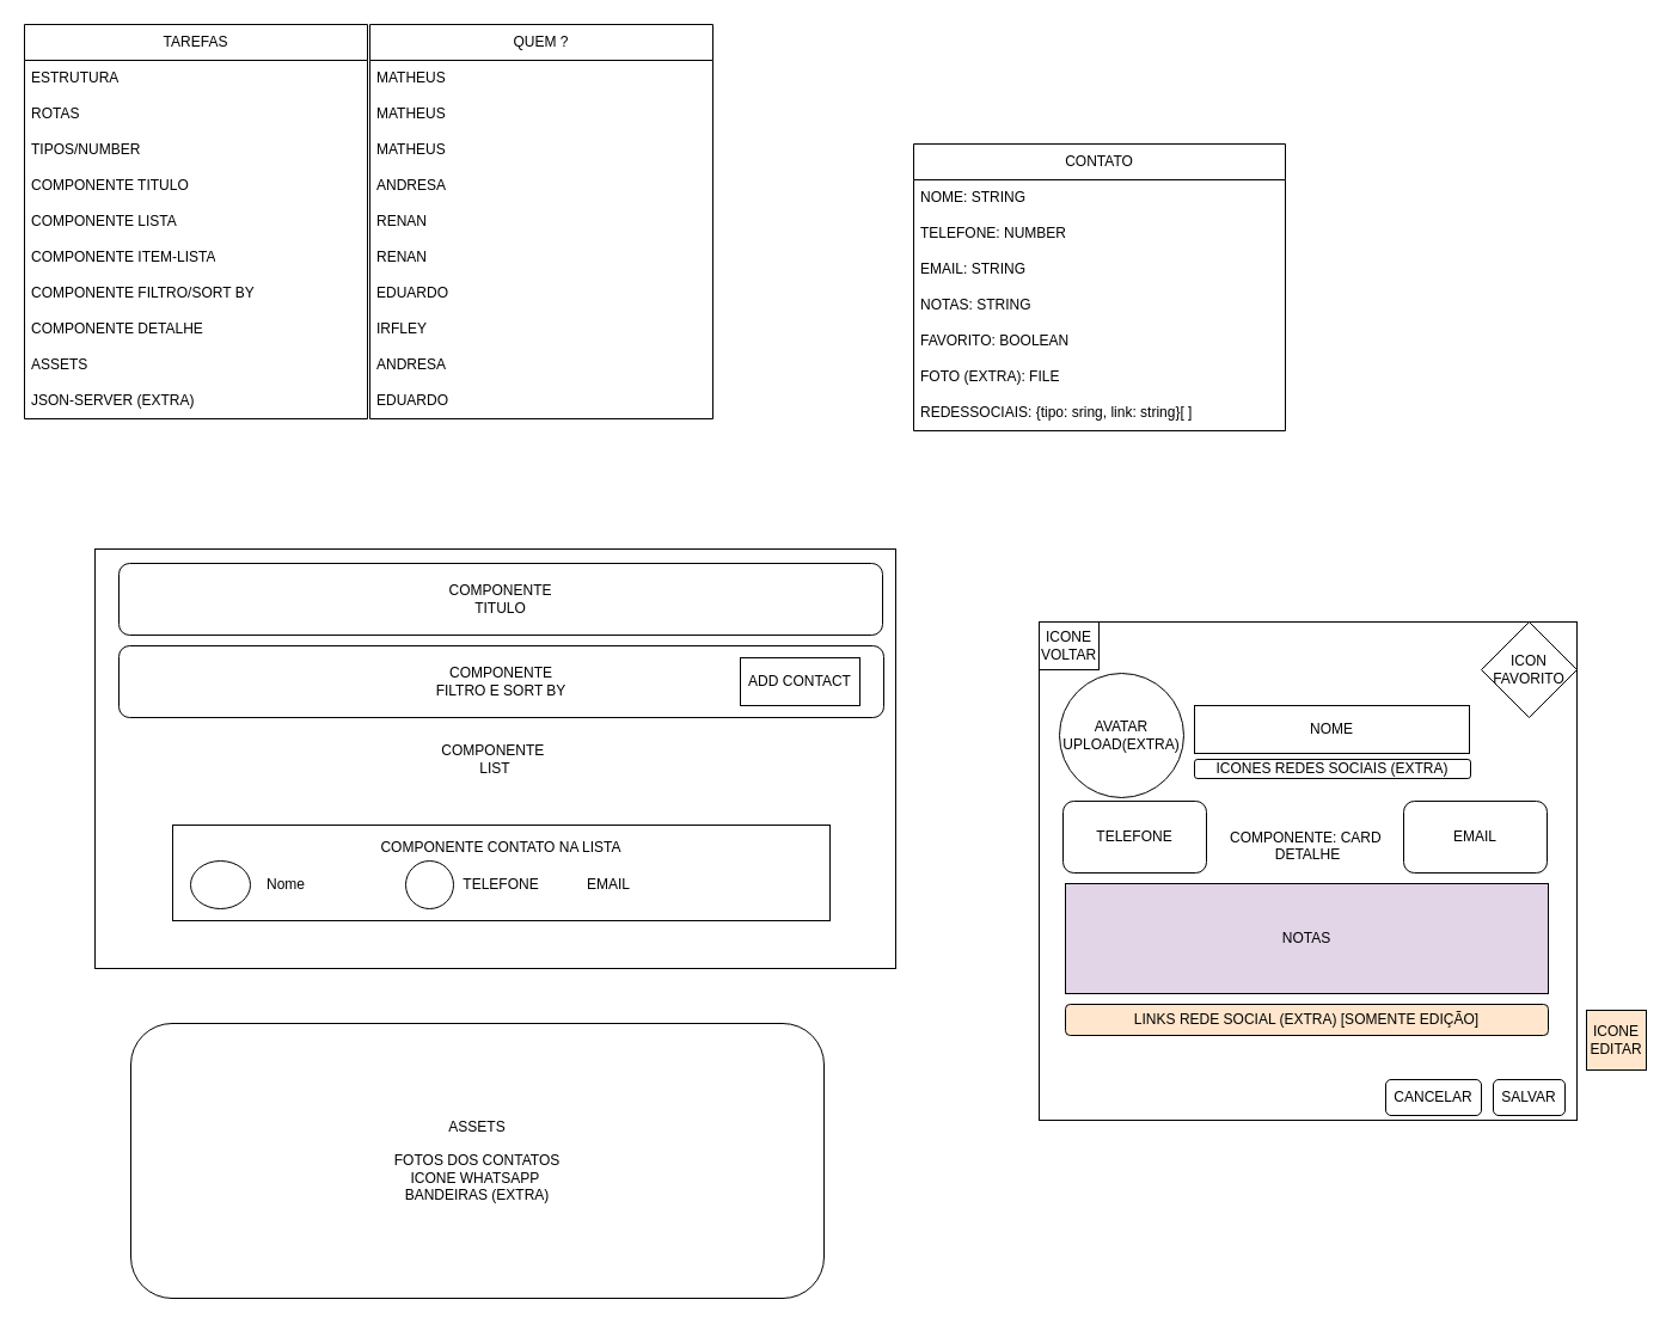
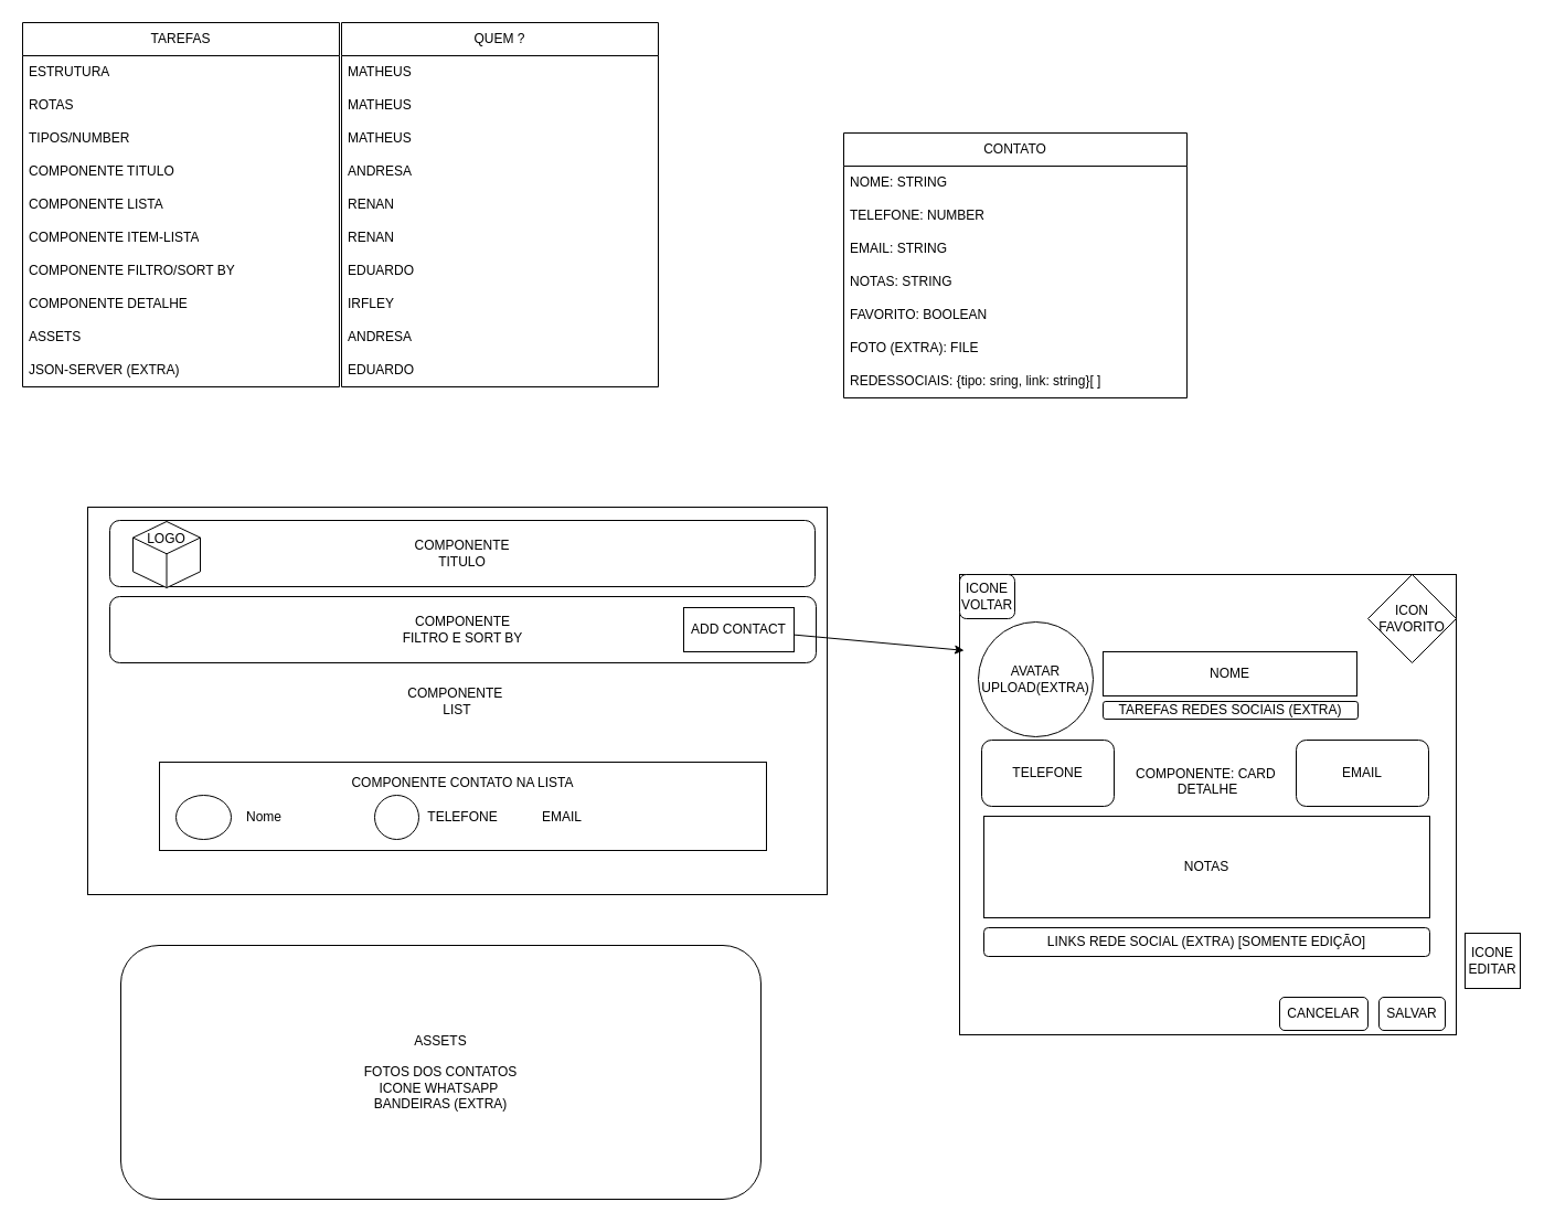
  <mxCell id="0" />
  <mxCell id="1" parent="0" />
  <mxCell id="2" value="COMPONENTE: CARD&amp;nbsp;&lt;div&gt;DETALHE&lt;/div&gt;&lt;div&gt;&lt;br&gt;&lt;/div&gt;&lt;div&gt;&lt;br&gt;&lt;/div&gt;&lt;div&gt;&lt;br&gt;&lt;/div&gt;" style="rounded=0;whiteSpace=wrap;html=1;" vertex="1" parent="1"><mxGeometry x="869" y="520" width="450" height="417" as="geometry" /></mxCell>
  <mxCell id="3" value="COMPONENTE&amp;nbsp;&lt;div&gt;LIST&lt;/div&gt;" style="rounded=0;whiteSpace=wrap;html=1;" vertex="1" parent="1"><mxGeometry x="79" y="459" width="670" height="351" as="geometry" /></mxCell>
  <mxCell id="4" value="NOME" style="rounded=0;whiteSpace=wrap;html=1;" vertex="1" parent="1"><mxGeometry x="999" y="590" width="230" height="40" as="geometry" /></mxCell>
  <mxCell id="5" value="COMPONENTE&lt;div&gt;FILTRO E SORT BY&lt;/div&gt;" style="rounded=1;whiteSpace=wrap;html=1;" vertex="1" parent="1"><mxGeometry x="99" y="540" width="640" height="60" as="geometry" /></mxCell>
  <mxCell id="6" value="AVATAR&lt;div&gt;UPLOAD(EXTRA)&lt;/div&gt;" style="ellipse;whiteSpace=wrap;html=1;aspect=fixed;" vertex="1" parent="1"><mxGeometry x="886" y="563" width="104" height="104" as="geometry" /></mxCell>
  <mxCell id="7" value="TELEFONE" style="rounded=1;whiteSpace=wrap;html=1;" vertex="1" parent="1"><mxGeometry x="889" y="670" width="120" height="60" as="geometry" /></mxCell>
  <mxCell id="8" value="EMAIL" style="rounded=1;whiteSpace=wrap;html=1;" vertex="1" parent="1"><mxGeometry x="1174" y="670" width="120" height="60" as="geometry" /></mxCell>
  <mxCell id="9" value="ADD CONTACT" style="rounded=0;whiteSpace=wrap;html=1;" vertex="1" parent="1"><mxGeometry x="619" y="550" width="100" height="40" as="geometry" /></mxCell>
  <mxCell id="10" value="ASSETS&lt;div&gt;&lt;br&gt;&lt;/div&gt;&lt;div&gt;FOTOS DOS CONTATOS&lt;/div&gt;&lt;div&gt;ICONE WHATSAPP&amp;nbsp;&lt;/div&gt;&lt;div&gt;BANDEIRAS (EXTRA)&lt;/div&gt;" style="rounded=1;whiteSpace=wrap;html=1;" vertex="1" parent="1"><mxGeometry x="109" y="856" width="580" height="230" as="geometry" /></mxCell>
  <mxCell id="11" value="COMPONENTE CONTATO NA LISTA&lt;div&gt;&lt;font color=&quot;#000000&quot;&gt;&lt;br&gt;&lt;/font&gt;&lt;div&gt;&lt;br&gt;&lt;/div&gt;&lt;div&gt;&lt;br&gt;&lt;/div&gt;&lt;/div&gt;" style="rounded=0;whiteSpace=wrap;html=1;" vertex="1" parent="1"><mxGeometry x="144" y="690" width="550" height="80" as="geometry" /></mxCell>
  <mxCell id="12" value="" style="ellipse;whiteSpace=wrap;html=1;" vertex="1" parent="1"><mxGeometry x="159" y="720" width="50" height="40" as="geometry" /></mxCell>
  <mxCell id="13" value="Nome" style="text;html=1;align=center;verticalAlign=middle;whiteSpace=wrap;rounded=0;" vertex="1" parent="1"><mxGeometry x="209" y="725" width="60" height="30" as="geometry" /></mxCell>
  <mxCell id="14" value="" style="ellipse;whiteSpace=wrap;html=1;" vertex="1" parent="1"><mxGeometry x="339" y="720" width="40" height="40" as="geometry" /></mxCell>
  <mxCell id="15" value="TELEFONE" style="text;html=1;align=center;verticalAlign=middle;whiteSpace=wrap;rounded=0;" vertex="1" parent="1"><mxGeometry x="389" y="725" width="60" height="30" as="geometry" /></mxCell>
  <mxCell id="16" value="EMAIL" style="text;html=1;align=center;verticalAlign=middle;whiteSpace=wrap;rounded=0;" vertex="1" parent="1"><mxGeometry x="479" y="725" width="60" height="30" as="geometry" /></mxCell>
- <mxCell id="17" value="ICONE EDITAR" style="rounded=0;whiteSpace=wrap;html=1;fillColor=#ffe6cc;" vertex="1" parent="1"><mxGeometry x="1327" y="845" width="50" height="50" as="geometry" /></mxCell>
+ <mxCell id="17" value="ICONE EDITAR" style="rounded=0;whiteSpace=wrap;html=1;" vertex="1" parent="1"><mxGeometry x="1327" y="845" width="50" height="50" as="geometry" /></mxCell>
  <mxCell id="18" value="SALVAR" style="rounded=1;whiteSpace=wrap;html=1;" vertex="1" parent="1"><mxGeometry x="1249" y="903" width="60" height="30" as="geometry" /></mxCell>
  <mxCell id="19" value="CANCELAR" style="rounded=1;whiteSpace=wrap;html=1;" vertex="1" parent="1"><mxGeometry x="1159" y="903" width="80" height="30" as="geometry" /></mxCell>
- <mxCell id="20" value="ICONE VOLTAR" style="rounded=0;whiteSpace=wrap;html=1;" vertex="1" parent="1"><mxGeometry x="869" y="520" width="50" height="40" as="geometry" /></mxCell>
- <mxCell id="21" value="NOTAS" style="rounded=0;whiteSpace=wrap;html=1;fillColor=#e1d5e7;" vertex="1" parent="1"><mxGeometry x="891" y="739" width="404" height="92" as="geometry" /></mxCell>
+ <mxCell id="20" value="ICONE VOLTAR" style="whiteSpace=wrap;html=1;rounded=1;" vertex="1" parent="1"><mxGeometry x="869" y="520" width="50" height="40" as="geometry" /></mxCell>
+ <mxCell id="21" value="NOTAS" style="rounded=0;whiteSpace=wrap;html=1;" vertex="1" parent="1"><mxGeometry x="891" y="739" width="404" height="92" as="geometry" /></mxCell>
  <mxCell id="22" value="ICON FAVORITO" style="rhombus;whiteSpace=wrap;html=1;" vertex="1" parent="1"><mxGeometry x="1239" y="520" width="80" height="80" as="geometry" /></mxCell>
- <mxCell id="23" value="ICONES REDES SOCIAIS (EXTRA)" style="rounded=1;whiteSpace=wrap;html=1;" vertex="1" parent="1"><mxGeometry x="999" y="635" width="231" height="16" as="geometry" /></mxCell>
- <mxCell id="24" value="LINKS REDE SOCIAL (EXTRA) [SOMENTE EDIÇÃO]" style="rounded=1;whiteSpace=wrap;html=1;fillColor=#ffe6cc;" vertex="1" parent="1"><mxGeometry x="891" y="840" width="404" height="26" as="geometry" /></mxCell>
+ <mxCell id="23" value="TAREFAS REDES SOCIAIS (EXTRA)" style="rounded=1;whiteSpace=wrap;html=1;" vertex="1" parent="1"><mxGeometry x="999" y="635" width="231" height="16" as="geometry" /></mxCell>
+ <mxCell id="24" value="LINKS REDE SOCIAL (EXTRA) [SOMENTE EDIÇÃO]" style="rounded=1;whiteSpace=wrap;html=1;" vertex="1" parent="1"><mxGeometry x="891" y="840" width="404" height="26" as="geometry" /></mxCell>
  <mxCell id="25" value="COMPONENTE&lt;div&gt;TITULO&lt;/div&gt;" style="rounded=1;whiteSpace=wrap;html=1;" vertex="1" parent="1"><mxGeometry x="99" y="471" width="639" height="60" as="geometry" /></mxCell>
+ <mxCell id="26" value="" style="endArrow=classic;html=1;entryX=0.009;entryY=0.165;entryDx=0;entryDy=0;entryPerimeter=0;" edge="1" parent="1" source="9" target="2"><mxGeometry width="50" height="50" relative="1" as="geometry"><mxPoint x="794" y="780" as="sourcePoint" /><mxPoint x="844" y="730" as="targetPoint" /></mxGeometry></mxCell>
+ <mxCell id="27" value="LOGO&lt;div&gt;&lt;br&gt;&lt;/div&gt;&lt;div&gt;&lt;br&gt;&lt;/div&gt;" style="html=1;whiteSpace=wrap;shape=isoCube2;backgroundOutline=1;isoAngle=15;" vertex="1" parent="1"><mxGeometry x="120" y="472" width="61" height="60" as="geometry" /></mxCell>
  <mxCell id="28" value="CONTATO" style="swimlane;fontStyle=0;childLayout=stackLayout;horizontal=1;startSize=30;horizontalStack=0;resizeParent=1;resizeParentMax=0;resizeLast=0;collapsible=1;marginBottom=0;whiteSpace=wrap;html=1;" vertex="1" parent="1"><mxGeometry x="764" y="120" width="311" height="240" as="geometry" /></mxCell>
  <mxCell id="29" value="NOME: STRING" style="text;strokeColor=none;fillColor=none;align=left;verticalAlign=middle;spacingLeft=4;spacingRight=4;overflow=hidden;points=[[0,0.5],[1,0.5]];portConstraint=eastwest;rotatable=0;whiteSpace=wrap;html=1;" vertex="1" parent="28"><mxGeometry y="30" width="311" height="30" as="geometry" /></mxCell>
  <mxCell id="30" value="TELEFONE: NUMBER" style="text;strokeColor=none;fillColor=none;align=left;verticalAlign=middle;spacingLeft=4;spacingRight=4;overflow=hidden;points=[[0,0.5],[1,0.5]];portConstraint=eastwest;rotatable=0;whiteSpace=wrap;html=1;" vertex="1" parent="28"><mxGeometry y="60" width="311" height="30" as="geometry" /></mxCell>
  <mxCell id="31" value="EMAIL: STRING" style="text;strokeColor=none;fillColor=none;align=left;verticalAlign=middle;spacingLeft=4;spacingRight=4;overflow=hidden;points=[[0,0.5],[1,0.5]];portConstraint=eastwest;rotatable=0;whiteSpace=wrap;html=1;" vertex="1" parent="28"><mxGeometry y="90" width="311" height="30" as="geometry" /></mxCell>
  <mxCell id="32" value="NOTAS:&amp;nbsp;&lt;span style=&quot;color: rgb(0, 0, 0);&quot;&gt;STRING&lt;/span&gt;" style="text;strokeColor=none;fillColor=none;align=left;verticalAlign=middle;spacingLeft=4;spacingRight=4;overflow=hidden;points=[[0,0.5],[1,0.5]];portConstraint=eastwest;rotatable=0;whiteSpace=wrap;html=1;" vertex="1" parent="28"><mxGeometry y="120" width="311" height="30" as="geometry" /></mxCell>
  <mxCell id="33" value="FAVORITO: BOOLEAN" style="text;strokeColor=none;fillColor=none;align=left;verticalAlign=middle;spacingLeft=4;spacingRight=4;overflow=hidden;points=[[0,0.5],[1,0.5]];portConstraint=eastwest;rotatable=0;whiteSpace=wrap;html=1;" vertex="1" parent="28"><mxGeometry y="150" width="311" height="30" as="geometry" /></mxCell>
  <mxCell id="34" value="FOTO (EXTRA): FILE" style="text;strokeColor=none;fillColor=none;align=left;verticalAlign=middle;spacingLeft=4;spacingRight=4;overflow=hidden;points=[[0,0.5],[1,0.5]];portConstraint=eastwest;rotatable=0;whiteSpace=wrap;html=1;" vertex="1" parent="28"><mxGeometry y="180" width="311" height="30" as="geometry" /></mxCell>
  <mxCell id="35" value="REDESSOCIAIS: {tipo: sring, link: string}[ ]" style="text;strokeColor=none;fillColor=none;align=left;verticalAlign=middle;spacingLeft=4;spacingRight=4;overflow=hidden;points=[[0,0.5],[1,0.5]];portConstraint=eastwest;rotatable=0;whiteSpace=wrap;html=1;" vertex="1" parent="28"><mxGeometry y="210" width="311" height="30" as="geometry" /></mxCell>
  <mxCell id="36" value="TAREFAS" style="swimlane;fontStyle=0;childLayout=stackLayout;horizontal=1;startSize=30;horizontalStack=0;resizeParent=1;resizeParentMax=0;resizeLast=0;collapsible=1;marginBottom=0;whiteSpace=wrap;html=1;" vertex="1" parent="1"><mxGeometry x="20" y="20" width="287" height="330" as="geometry" /></mxCell>
  <mxCell id="37" value="ESTRUTURA" style="text;strokeColor=none;fillColor=none;align=left;verticalAlign=middle;spacingLeft=4;spacingRight=4;overflow=hidden;points=[[0,0.5],[1,0.5]];portConstraint=eastwest;rotatable=0;whiteSpace=wrap;html=1;" vertex="1" parent="36"><mxGeometry y="30" width="287" height="30" as="geometry" /></mxCell>
  <mxCell id="38" value="ROTAS" style="text;strokeColor=none;fillColor=none;align=left;verticalAlign=middle;spacingLeft=4;spacingRight=4;overflow=hidden;points=[[0,0.5],[1,0.5]];portConstraint=eastwest;rotatable=0;whiteSpace=wrap;html=1;" vertex="1" parent="36"><mxGeometry y="60" width="287" height="30" as="geometry" /></mxCell>
  <mxCell id="39" value="TIPOS/NUMBER" style="text;strokeColor=none;fillColor=none;align=left;verticalAlign=middle;spacingLeft=4;spacingRight=4;overflow=hidden;points=[[0,0.5],[1,0.5]];portConstraint=eastwest;rotatable=0;whiteSpace=wrap;html=1;" vertex="1" parent="36"><mxGeometry y="90" width="287" height="30" as="geometry" /></mxCell>
  <mxCell id="40" value="COMPONENTE TITULO" style="text;strokeColor=none;fillColor=none;align=left;verticalAlign=middle;spacingLeft=4;spacingRight=4;overflow=hidden;points=[[0,0.5],[1,0.5]];portConstraint=eastwest;rotatable=0;whiteSpace=wrap;html=1;" vertex="1" parent="36"><mxGeometry y="120" width="287" height="30" as="geometry" /></mxCell>
  <mxCell id="41" value="COMPONENTE LISTA" style="text;strokeColor=none;fillColor=none;align=left;verticalAlign=middle;spacingLeft=4;spacingRight=4;overflow=hidden;points=[[0,0.5],[1,0.5]];portConstraint=eastwest;rotatable=0;whiteSpace=wrap;html=1;" vertex="1" parent="36"><mxGeometry y="150" width="287" height="30" as="geometry" /></mxCell>
  <mxCell id="42" value="COMPONENTE ITEM-LISTA" style="text;strokeColor=none;fillColor=none;align=left;verticalAlign=middle;spacingLeft=4;spacingRight=4;overflow=hidden;points=[[0,0.5],[1,0.5]];portConstraint=eastwest;rotatable=0;whiteSpace=wrap;html=1;" vertex="1" parent="36"><mxGeometry y="180" width="287" height="30" as="geometry" /></mxCell>
  <mxCell id="43" value="COMPONENTE FILTRO/SORT BY" style="text;strokeColor=none;fillColor=none;align=left;verticalAlign=middle;spacingLeft=4;spacingRight=4;overflow=hidden;points=[[0,0.5],[1,0.5]];portConstraint=eastwest;rotatable=0;whiteSpace=wrap;html=1;" vertex="1" parent="36"><mxGeometry y="210" width="287" height="30" as="geometry" /></mxCell>
  <mxCell id="44" value="COMPONENTE DETALHE" style="text;strokeColor=none;fillColor=none;align=left;verticalAlign=middle;spacingLeft=4;spacingRight=4;overflow=hidden;points=[[0,0.5],[1,0.5]];portConstraint=eastwest;rotatable=0;whiteSpace=wrap;html=1;" vertex="1" parent="36"><mxGeometry y="240" width="287" height="30" as="geometry" /></mxCell>
  <mxCell id="45" value="ASSETS" style="text;strokeColor=none;fillColor=none;align=left;verticalAlign=middle;spacingLeft=4;spacingRight=4;overflow=hidden;points=[[0,0.5],[1,0.5]];portConstraint=eastwest;rotatable=0;whiteSpace=wrap;html=1;" vertex="1" parent="36"><mxGeometry y="270" width="287" height="30" as="geometry" /></mxCell>
  <mxCell id="46" value="JSON-SERVER (EXTRA)" style="text;strokeColor=none;fillColor=none;align=left;verticalAlign=middle;spacingLeft=4;spacingRight=4;overflow=hidden;points=[[0,0.5],[1,0.5]];portConstraint=eastwest;rotatable=0;whiteSpace=wrap;html=1;" vertex="1" parent="36"><mxGeometry y="300" width="287" height="30" as="geometry" /></mxCell>
  <mxCell id="47" value="QUEM ?" style="swimlane;fontStyle=0;childLayout=stackLayout;horizontal=1;startSize=30;horizontalStack=0;resizeParent=1;resizeParentMax=0;resizeLast=0;collapsible=1;marginBottom=0;whiteSpace=wrap;html=1;" vertex="1" parent="1"><mxGeometry x="309" y="20" width="287" height="330" as="geometry" /></mxCell>
  <mxCell id="48" value="MATHEUS" style="text;strokeColor=none;fillColor=none;align=left;verticalAlign=middle;spacingLeft=4;spacingRight=4;overflow=hidden;points=[[0,0.5],[1,0.5]];portConstraint=eastwest;rotatable=0;whiteSpace=wrap;html=1;" vertex="1" parent="47"><mxGeometry y="30" width="287" height="30" as="geometry" /></mxCell>
  <mxCell id="49" value="MATHEUS" style="text;strokeColor=none;fillColor=none;align=left;verticalAlign=middle;spacingLeft=4;spacingRight=4;overflow=hidden;points=[[0,0.5],[1,0.5]];portConstraint=eastwest;rotatable=0;whiteSpace=wrap;html=1;" vertex="1" parent="47"><mxGeometry y="60" width="287" height="30" as="geometry" /></mxCell>
  <mxCell id="50" value="MATHEUS" style="text;strokeColor=none;fillColor=none;align=left;verticalAlign=middle;spacingLeft=4;spacingRight=4;overflow=hidden;points=[[0,0.5],[1,0.5]];portConstraint=eastwest;rotatable=0;whiteSpace=wrap;html=1;" vertex="1" parent="47"><mxGeometry y="90" width="287" height="30" as="geometry" /></mxCell>
  <mxCell id="51" value="ANDRESA" style="text;strokeColor=none;fillColor=none;align=left;verticalAlign=middle;spacingLeft=4;spacingRight=4;overflow=hidden;points=[[0,0.5],[1,0.5]];portConstraint=eastwest;rotatable=0;whiteSpace=wrap;html=1;" vertex="1" parent="47"><mxGeometry y="120" width="287" height="30" as="geometry" /></mxCell>
  <mxCell id="52" value="RENAN" style="text;strokeColor=none;fillColor=none;align=left;verticalAlign=middle;spacingLeft=4;spacingRight=4;overflow=hidden;points=[[0,0.5],[1,0.5]];portConstraint=eastwest;rotatable=0;whiteSpace=wrap;html=1;" vertex="1" parent="47"><mxGeometry y="150" width="287" height="30" as="geometry" /></mxCell>
  <mxCell id="53" value="RENAN" style="text;strokeColor=none;fillColor=none;align=left;verticalAlign=middle;spacingLeft=4;spacingRight=4;overflow=hidden;points=[[0,0.5],[1,0.5]];portConstraint=eastwest;rotatable=0;whiteSpace=wrap;html=1;" vertex="1" parent="47"><mxGeometry y="180" width="287" height="30" as="geometry" /></mxCell>
  <mxCell id="54" value="EDUARDO" style="text;strokeColor=none;fillColor=none;align=left;verticalAlign=middle;spacingLeft=4;spacingRight=4;overflow=hidden;points=[[0,0.5],[1,0.5]];portConstraint=eastwest;rotatable=0;whiteSpace=wrap;html=1;" vertex="1" parent="47"><mxGeometry y="210" width="287" height="30" as="geometry" /></mxCell>
  <mxCell id="55" value="IRFLEY" style="text;strokeColor=none;fillColor=none;align=left;verticalAlign=middle;spacingLeft=4;spacingRight=4;overflow=hidden;points=[[0,0.5],[1,0.5]];portConstraint=eastwest;rotatable=0;whiteSpace=wrap;html=1;" vertex="1" parent="47"><mxGeometry y="240" width="287" height="30" as="geometry" /></mxCell>
  <mxCell id="56" value="ANDRESA" style="text;strokeColor=none;fillColor=none;align=left;verticalAlign=middle;spacingLeft=4;spacingRight=4;overflow=hidden;points=[[0,0.5],[1,0.5]];portConstraint=eastwest;rotatable=0;whiteSpace=wrap;html=1;" vertex="1" parent="47"><mxGeometry y="270" width="287" height="30" as="geometry" /></mxCell>
  <mxCell id="57" value="EDUARDO" style="text;strokeColor=none;fillColor=none;align=left;verticalAlign=middle;spacingLeft=4;spacingRight=4;overflow=hidden;points=[[0,0.5],[1,0.5]];portConstraint=eastwest;rotatable=0;whiteSpace=wrap;html=1;" vertex="1" parent="47"><mxGeometry y="300" width="287" height="30" as="geometry" /></mxCell>
